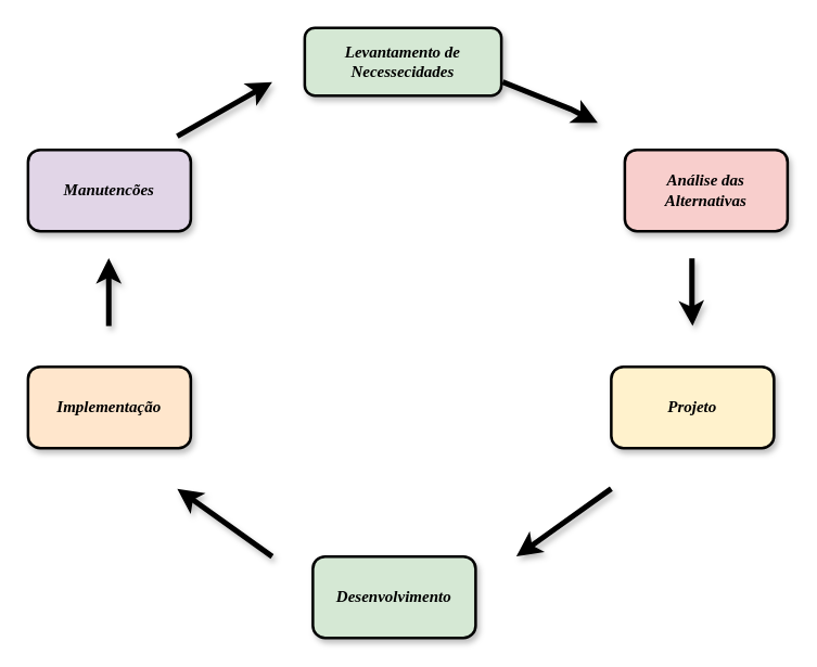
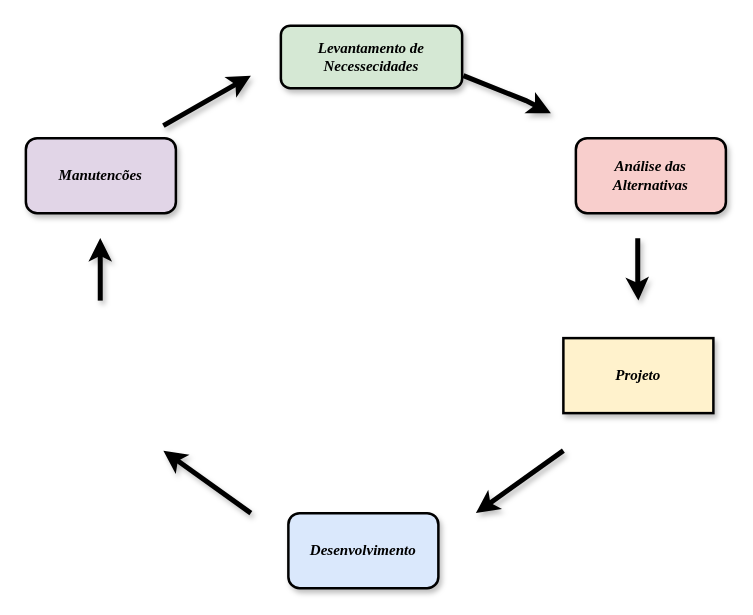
  <mxCell id="0" />
  <mxCell id="1" parent="0" />
  <mxCell id="2" value="&lt;font face=&quot;Verdana&quot;&gt;&lt;i&gt;&lt;b&gt;Levantamento de Necessecidades&lt;/b&gt;&lt;/i&gt;&lt;/font&gt;" style="rounded=1;whiteSpace=wrap;html=1;glass=0;shadow=1;strokeWidth=2;fillColor=#d5e8d4;strokeColor=#000000;" vertex="1" parent="1"><mxGeometry x="224" y="20" width="145" height="50" as="geometry" /></mxCell>
  <mxCell id="3" value="" style="endArrow=classic;html=1;rounded=0;shadow=1;strokeWidth=4;" edge="1" parent="1"><mxGeometry width="50" height="50" relative="1" as="geometry"><mxPoint x="370" y="60" as="sourcePoint" /><mxPoint x="440" y="90" as="targetPoint" /><Array as="points"><mxPoint x="420" y="80" /></Array></mxGeometry></mxCell>
  <mxCell id="4" value="&lt;font face=&quot;Verdana&quot;&gt;&lt;i&gt;&lt;b&gt;Análise das Alternativas&lt;/b&gt;&lt;/i&gt;&lt;/font&gt;" style="rounded=1;whiteSpace=wrap;html=1;shadow=1;strokeWidth=2;fillColor=#f8cecc;strokeColor=#000000;" vertex="1" parent="1"><mxGeometry x="460" y="110" width="120" height="60" as="geometry" /></mxCell>
  <mxCell id="5" value="" style="endArrow=classic;html=1;rounded=0;strokeWidth=4;shadow=1;" edge="1" parent="1"><mxGeometry width="50" height="50" relative="1" as="geometry"><mxPoint x="509.5" as="sourcePoint" y="190" /><mxPoint x="510" y="240" as="targetPoint" /><Array as="points"><mxPoint x="509.5" y="190" /><mxPoint x="509.5" y="230" /></Array></mxGeometry></mxCell>
- <mxCell id="6" value="&lt;i&gt;&lt;b&gt;&lt;font face=&quot;Verdana&quot;&gt;Projeto&lt;/font&gt;&lt;/b&gt;&lt;/i&gt;" style="rounded=1;whiteSpace=wrap;html=1;fillColor=#fff2cc;strokeColor=#000000;strokeWidth=2;shadow=1;" vertex="1" parent="1"><mxGeometry x="450" y="270" width="120" height="60" as="geometry" /></mxCell>
+ <mxCell id="6" value="&lt;i&gt;&lt;b&gt;&lt;font face=&quot;Verdana&quot;&gt;Projeto&lt;/font&gt;&lt;/b&gt;&lt;/i&gt;" style="whiteSpace=wrap;html=1;fillColor=#fff2cc;strokeColor=#000000;strokeWidth=2;shadow=1;rounded=0;" vertex="1" parent="1"><mxGeometry x="450" y="270" width="120" height="60" as="geometry" /></mxCell>
  <mxCell id="7" value="" style="endArrow=classic;html=1;rounded=0;strokeWidth=4;shadow=1;" edge="1" parent="1"><mxGeometry width="50" height="50" relative="1" as="geometry"><mxPoint x="450" y="360" as="sourcePoint" /><mxPoint x="380" y="410" as="targetPoint" /></mxGeometry></mxCell>
- <mxCell id="8" value="&lt;font face=&quot;Verdana&quot;&gt;&lt;i&gt;&lt;b&gt;Desenvolvimento&lt;/b&gt;&lt;/i&gt;&lt;/font&gt;" style="rounded=1;whiteSpace=wrap;html=1;shadow=1;strokeWidth=2;fillColor=#d5e8d4;strokeColor=#000000;" vertex="1" parent="1"><mxGeometry x="230" y="410" width="120" height="60" as="geometry" /></mxCell>
+ <mxCell id="8" value="&lt;font face=&quot;Verdana&quot;&gt;&lt;i&gt;&lt;b&gt;Desenvolvimento&lt;/b&gt;&lt;/i&gt;&lt;/font&gt;" style="rounded=1;whiteSpace=wrap;html=1;shadow=1;strokeWidth=2;fillColor=#dae8fc;strokeColor=#000000;" vertex="1" parent="1"><mxGeometry x="230" y="410" width="120" height="60" as="geometry" /></mxCell>
  <mxCell id="9" value="" style="endArrow=classic;html=1;rounded=0;shadow=1;strokeWidth=4;" edge="1" parent="1"><mxGeometry width="50" height="50" relative="1" as="geometry"><mxPoint x="200" y="410" as="sourcePoint" /><mxPoint x="130" y="360" as="targetPoint" /><Array as="points"><mxPoint x="200" y="410" /></Array></mxGeometry></mxCell>
- <mxCell id="10" value="&lt;i&gt;&lt;b&gt;&lt;font face=&quot;Verdana&quot;&gt;Implementação&lt;/font&gt;&lt;/b&gt;&lt;/i&gt;" style="rounded=1;whiteSpace=wrap;html=1;strokeWidth=2;shadow=1;fillColor=#ffe6cc;strokeColor=#000000;" vertex="1" parent="1"><mxGeometry x="20" y="270" width="120" height="60" as="geometry" /></mxCell>
  <mxCell id="11" value="" style="endArrow=classic;html=1;rounded=0;strokeWidth=4;shadow=1;" edge="1" parent="1"><mxGeometry width="50" height="50" relative="1" as="geometry"><mxPoint x="79.5" y="240" as="sourcePoint" /><mxPoint x="79.5" as="targetPoint" y="190" /></mxGeometry></mxCell>
  <mxCell id="12" value="&lt;i&gt;&lt;b&gt;&lt;font face=&quot;Verdana&quot;&gt;Manutencões&lt;/font&gt;&lt;/b&gt;&lt;/i&gt;" style="rounded=1;whiteSpace=wrap;html=1;strokeWidth=2;shadow=1;fillColor=#e1d5e7;strokeColor=#000000;" vertex="1" parent="1"><mxGeometry x="20" y="110" width="120" height="60" as="geometry" /></mxCell>
  <mxCell id="13" value="" style="endArrow=classic;html=1;rounded=0;strokeWidth=4;shadow=1;" edge="1" parent="1"><mxGeometry width="50" height="50" relative="1" as="geometry"><mxPoint x="130" y="100" as="sourcePoint" /><mxPoint x="200" y="60" as="targetPoint" /></mxGeometry></mxCell>
